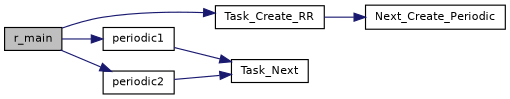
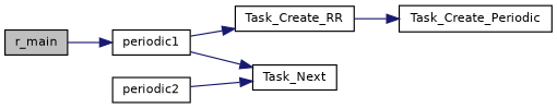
  digraph {
    rankdir=LR
    node [color=black fillcolor=white fontname=Helvetica fontsize=10 shape=record style=filled]
    edge [color=midnightblue fontname=Helvetica fontsize=10 labelfontname=Helvetica labelfontsize=10 style=solid]
    n1 [fillcolor=grey75 fontcolor=black height=0.2 label=r_main width=0.4]
    n2 [height=0.2 label=periodic1 width=0.4]
    n3 [height=0.2 label=periodic2 width=0.4]
    n4 [height=0.2 label=Task_Create_RR width=0.4]
-   n5 [height=0.2 label=Next_Create_Periodic width=0.4]
+   n5 [height=0.2 label=Task_Create_Periodic width=0.4]
    n6 [height=0.2 label=Task_Next width=0.4]
    n1 -> n2
-   n1 -> n3
-   n1 -> n4
+   n2 -> n4
    n2 -> n6
    n3 -> n6
    n4 -> n5
  }
